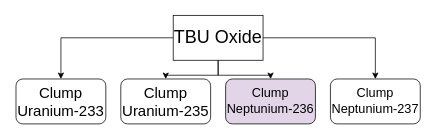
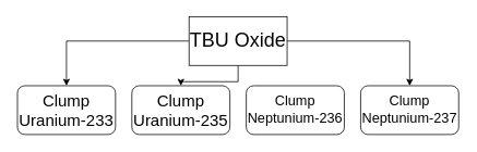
  <mxCell id="0" />
  <mxCell id="1" parent="0" />
- <mxCell id="2" style="edgeStyle=orthogonalEdgeStyle;rounded=0;orthogonalLoop=1;jettySize=auto;html=1;entryX=0.5;entryY=0;entryDx=0;entryDy=0;" edge="1" parent="1" source="6" target="9"><mxGeometry relative="1" as="geometry" /></mxCell>
  <mxCell id="3" style="edgeStyle=orthogonalEdgeStyle;rounded=0;orthogonalLoop=1;jettySize=auto;html=1;entryX=0.5;entryY=0;entryDx=0;entryDy=0;" edge="1" parent="1" source="6" target="8"><mxGeometry relative="1" as="geometry" /></mxCell>
  <mxCell id="4" style="edgeStyle=orthogonalEdgeStyle;rounded=0;orthogonalLoop=1;jettySize=auto;html=1;entryX=0.5;entryY=0;entryDx=0;entryDy=0;" edge="1" parent="1" source="6" target="7"><mxGeometry relative="1" as="geometry" /></mxCell>
  <mxCell id="5" style="edgeStyle=orthogonalEdgeStyle;rounded=0;orthogonalLoop=1;jettySize=auto;html=1;entryX=0.5;entryY=0;entryDx=0;entryDy=0;" edge="1" parent="1" source="6" target="10"><mxGeometry relative="1" as="geometry" /></mxCell>
  <mxCell id="6" value="&lt;font style=&quot;font-size: 24px;&quot;&gt;TBU Oxide&lt;/font&gt;" style="rounded=0;whiteSpace=wrap;html=1;" vertex="1" parent="1"><mxGeometry x="230" y="20" width="120" height="60" as="geometry" /></mxCell>
  <mxCell id="7" value="&lt;font style=&quot;font-size: 20px;&quot;&gt;Clump Uranium-233&lt;/font&gt;" style="rounded=1;whiteSpace=wrap;html=1;" vertex="1" parent="1"><mxGeometry x="20" y="105" width="120" height="60" as="geometry" /></mxCell>
  <mxCell id="8" value="&lt;font style=&quot;font-size: 20px;&quot;&gt;Clump&lt;br&gt;Uranium-235&lt;/font&gt;" style="rounded=1;whiteSpace=wrap;html=1;" vertex="1" parent="1"><mxGeometry x="160" y="105" width="120" height="60" as="geometry" /></mxCell>
- <mxCell id="9" value="&lt;font style=&quot;font-size: 17px;&quot;&gt;Clump&lt;br&gt;Neptunium-236&lt;/font&gt;" style="rounded=1;whiteSpace=wrap;html=1;fillColor=#e1d5e7;" vertex="1" parent="1"><mxGeometry x="300" y="105" width="120" height="60" as="geometry" /></mxCell>
+ <mxCell id="9" value="&lt;font style=&quot;font-size: 17px;&quot;&gt;Clump&lt;br&gt;Neptunium-236&lt;/font&gt;" style="rounded=1;whiteSpace=wrap;html=1;" vertex="1" parent="1"><mxGeometry x="300" y="105" width="120" height="60" as="geometry" /></mxCell>
  <mxCell id="10" value="&lt;font style=&quot;font-size: 17px;&quot;&gt;Clump&lt;br&gt;Neptunium-237&lt;/font&gt;" style="rounded=1;whiteSpace=wrap;html=1;" vertex="1" parent="1"><mxGeometry x="440" y="105" width="120" height="60" as="geometry" /></mxCell>
